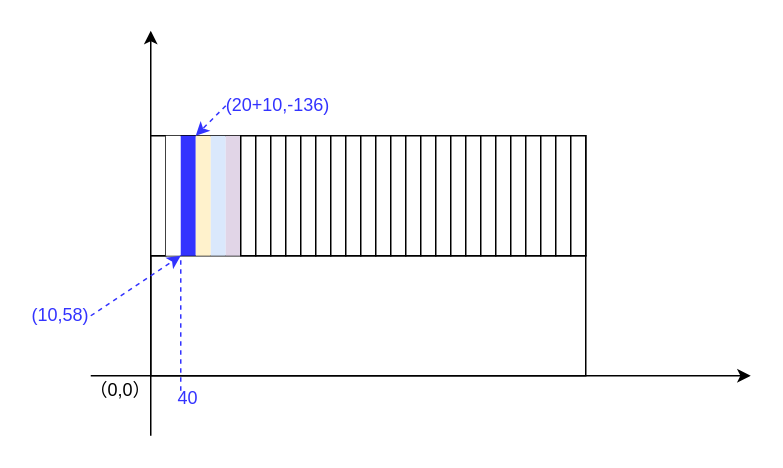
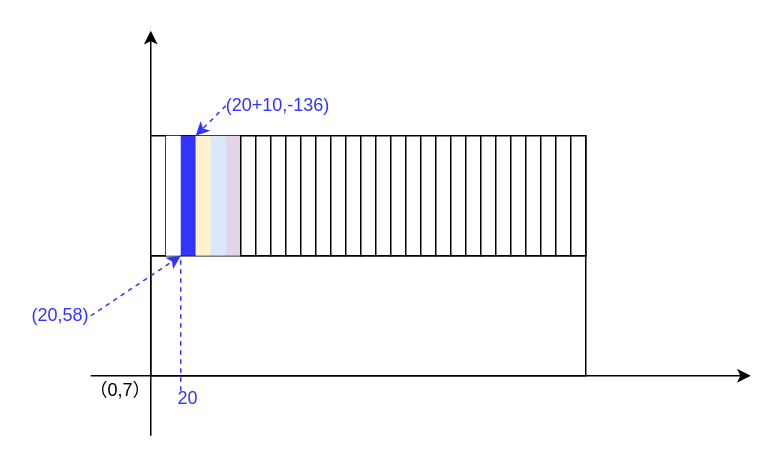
  <mxCell id="0" />
  <mxCell id="1" parent="0" />
  <mxCell id="2" value="" style="rounded=0;whiteSpace=wrap;html=1;" parent="1" vertex="1"><mxGeometry x="100" y="90" width="290" height="80" as="geometry" /></mxCell>
  <mxCell id="3" value="" style="rounded=0;whiteSpace=wrap;html=1;" parent="1" vertex="1"><mxGeometry x="100" y="170" width="290" height="80" as="geometry" /></mxCell>
  <mxCell id="4" value="" style="endArrow=classic;html=1;" parent="1" edge="1"><mxGeometry width="50" height="50" relative="1" as="geometry"><mxPoint x="100" y="290" as="sourcePoint" /><mxPoint x="100" y="20" as="targetPoint" /></mxGeometry></mxCell>
  <mxCell id="5" value="" style="endArrow=classic;html=1;" parent="1" edge="1"><mxGeometry width="50" height="50" relative="1" as="geometry"><mxPoint x="60" y="250" as="sourcePoint" /><mxPoint x="500" y="250" as="targetPoint" /></mxGeometry></mxCell>
- <mxCell id="6" value="（0,0）" style="text;html=1;strokeColor=none;fillColor=none;align=center;verticalAlign=middle;whiteSpace=wrap;rounded=0;" parent="1" vertex="1"><mxGeometry x="60" y="250" width="40" height="20" as="geometry" /></mxCell>
+ <mxCell id="6" value="（0,7）" style="text;html=1;strokeColor=none;fillColor=none;align=center;verticalAlign=middle;whiteSpace=wrap;rounded=0;" parent="1" vertex="1"><mxGeometry x="60" y="250" width="40" height="20" as="geometry" /></mxCell>
  <mxCell id="7" value="" style="rounded=0;whiteSpace=wrap;html=1;" parent="1" vertex="1"><mxGeometry x="100" y="90" width="10" height="80" as="geometry" /></mxCell>
  <mxCell id="8" value="" style="rounded=0;whiteSpace=wrap;html=1;strokeColor=none;" parent="1" vertex="1"><mxGeometry x="110" y="90" width="10" height="80" as="geometry" /></mxCell>
  <mxCell id="9" value="" style="rounded=0;whiteSpace=wrap;html=1;strokeColor=none;fillColor=#3333FF;" parent="1" vertex="1"><mxGeometry x="120" y="90" width="10" height="80" as="geometry" /></mxCell>
  <mxCell id="10" value="" style="rounded=0;whiteSpace=wrap;html=1;strokeColor=none;fillColor=#fff2cc;" parent="1" vertex="1"><mxGeometry x="130" y="90" width="10" height="80" as="geometry" /></mxCell>
  <mxCell id="11" value="" style="rounded=0;whiteSpace=wrap;html=1;fillColor=#dae8fc;strokeColor=none;" parent="1" vertex="1"><mxGeometry x="140" y="90" width="10" height="80" as="geometry" /></mxCell>
  <mxCell id="12" value="" style="rounded=0;whiteSpace=wrap;html=1;strokeColor=none;fillColor=#e1d5e7;" parent="1" vertex="1"><mxGeometry x="150" y="90" width="10" height="80" as="geometry" /></mxCell>
  <mxCell id="13" value="" style="rounded=0;whiteSpace=wrap;html=1;" parent="1" vertex="1"><mxGeometry x="160" y="90" width="10" height="80" as="geometry" /></mxCell>
  <mxCell id="14" value="" style="rounded=0;whiteSpace=wrap;html=1;" parent="1" vertex="1"><mxGeometry x="170" y="90" width="10" height="80" as="geometry" /></mxCell>
  <mxCell id="15" value="" style="rounded=0;whiteSpace=wrap;html=1;" parent="1" vertex="1"><mxGeometry x="180" y="90" width="10" height="80" as="geometry" /></mxCell>
  <mxCell id="16" value="" style="rounded=0;whiteSpace=wrap;html=1;" parent="1" vertex="1"><mxGeometry x="190" y="90" width="10" height="80" as="geometry" /></mxCell>
  <mxCell id="17" value="" style="rounded=0;whiteSpace=wrap;html=1;" parent="1" vertex="1"><mxGeometry x="200" y="90" width="10" height="80" as="geometry" /></mxCell>
  <mxCell id="18" value="" style="rounded=0;whiteSpace=wrap;html=1;" parent="1" vertex="1"><mxGeometry x="210" y="90" width="10" height="80" as="geometry" /></mxCell>
  <mxCell id="19" value="" style="rounded=0;whiteSpace=wrap;html=1;" parent="1" vertex="1"><mxGeometry x="220" y="90" width="10" height="80" as="geometry" /></mxCell>
  <mxCell id="20" value="" style="rounded=0;whiteSpace=wrap;html=1;" parent="1" vertex="1"><mxGeometry x="230" y="90" width="10" height="80" as="geometry" /></mxCell>
  <mxCell id="21" value="" style="rounded=0;whiteSpace=wrap;html=1;" parent="1" vertex="1"><mxGeometry x="240" y="90" width="10" height="80" as="geometry" /></mxCell>
  <mxCell id="22" value="" style="rounded=0;whiteSpace=wrap;html=1;" parent="1" vertex="1"><mxGeometry x="250" y="90" width="10" height="80" as="geometry" /></mxCell>
  <mxCell id="23" value="" style="rounded=0;whiteSpace=wrap;html=1;" parent="1" vertex="1"><mxGeometry x="260" y="90" width="10" height="80" as="geometry" /></mxCell>
  <mxCell id="24" value="" style="rounded=0;whiteSpace=wrap;html=1;" parent="1" vertex="1"><mxGeometry x="270" y="90" width="10" height="80" as="geometry" /></mxCell>
  <mxCell id="25" value="" style="rounded=0;whiteSpace=wrap;html=1;" parent="1" vertex="1"><mxGeometry x="280" y="90" width="10" height="80" as="geometry" /></mxCell>
  <mxCell id="26" value="" style="rounded=0;whiteSpace=wrap;html=1;" parent="1" vertex="1"><mxGeometry x="290" y="90" width="10" height="80" as="geometry" /></mxCell>
  <mxCell id="27" value="" style="rounded=0;whiteSpace=wrap;html=1;" parent="1" vertex="1"><mxGeometry x="300" y="90" width="10" height="80" as="geometry" /></mxCell>
  <mxCell id="28" value="" style="rounded=0;whiteSpace=wrap;html=1;" parent="1" vertex="1"><mxGeometry x="310" y="90" width="10" height="80" as="geometry" /></mxCell>
  <mxCell id="29" value="" style="rounded=0;whiteSpace=wrap;html=1;" parent="1" vertex="1"><mxGeometry x="320" y="90" width="10" height="80" as="geometry" /></mxCell>
  <mxCell id="30" value="" style="rounded=0;whiteSpace=wrap;html=1;" parent="1" vertex="1"><mxGeometry x="330" y="90" width="10" height="80" as="geometry" /></mxCell>
  <mxCell id="31" value="" style="rounded=0;whiteSpace=wrap;html=1;" parent="1" vertex="1"><mxGeometry x="340" y="90" width="10" height="80" as="geometry" /></mxCell>
  <mxCell id="32" value="" style="rounded=0;whiteSpace=wrap;html=1;" parent="1" vertex="1"><mxGeometry x="350" y="90" width="10" height="80" as="geometry" /></mxCell>
  <mxCell id="33" value="" style="rounded=0;whiteSpace=wrap;html=1;" parent="1" vertex="1"><mxGeometry x="360" y="90" width="10" height="80" as="geometry" /></mxCell>
  <mxCell id="34" value="" style="rounded=0;whiteSpace=wrap;html=1;" parent="1" vertex="1"><mxGeometry x="370" y="90" width="10" height="80" as="geometry" /></mxCell>
  <mxCell id="35" value="" style="rounded=0;whiteSpace=wrap;html=1;" parent="1" vertex="1"><mxGeometry x="380" y="90" width="10" height="80" as="geometry" /></mxCell>
  <mxCell id="36" value="" style="endArrow=none;dashed=1;html=1;entryX=0.069;entryY=-0.004;entryDx=0;entryDy=0;entryPerimeter=0;strokeColor=#3333FF;" parent="1" target="3" edge="1"><mxGeometry width="50" height="50" relative="1" as="geometry"><mxPoint x="120" y="260" as="sourcePoint" /><mxPoint x="270" y="150" as="targetPoint" /></mxGeometry></mxCell>
- <mxCell id="37" value="40" style="text;html=1;strokeColor=none;fillColor=none;align=center;verticalAlign=middle;whiteSpace=wrap;rounded=0;fontColor=#3333FF;" parent="1" vertex="1"><mxGeometry x="110" y="260" width="30" height="10" as="geometry" /></mxCell>
+ <mxCell id="37" value="20" style="text;html=1;strokeColor=none;fillColor=none;align=center;verticalAlign=middle;whiteSpace=wrap;rounded=0;fontColor=#3333FF;" parent="1" vertex="1"><mxGeometry x="110" y="260" width="30" height="10" as="geometry" /></mxCell>
  <mxCell id="38" value="" style="endArrow=classic;html=1;strokeColor=#3333FF;fontColor=#3333FF;dashed=1;" parent="1" edge="1"><mxGeometry width="50" height="50" relative="1" as="geometry"><mxPoint x="60" y="210" as="sourcePoint" /><mxPoint x="120" y="170" as="targetPoint" /></mxGeometry></mxCell>
- <mxCell id="39" value="(10,58)" style="text;html=1;strokeColor=none;fillColor=none;align=center;verticalAlign=middle;whiteSpace=wrap;rounded=0;fontColor=#3333FF;" parent="1" vertex="1"><mxGeometry x="20" y="200" width="40" height="20" as="geometry" /></mxCell>
+ <mxCell id="39" value="(20,58)" style="text;html=1;strokeColor=none;fillColor=none;align=center;verticalAlign=middle;whiteSpace=wrap;rounded=0;fontColor=#3333FF;" parent="1" vertex="1"><mxGeometry x="20" y="200" width="40" height="20" as="geometry" /></mxCell>
  <mxCell id="40" value="" style="endArrow=classic;html=1;strokeColor=#3333FF;fontColor=#3333FF;entryX=1;entryY=0;entryDx=0;entryDy=0;dashed=1;rounded=0;" parent="1" target="9" edge="1"><mxGeometry width="50" height="50" relative="1" as="geometry"><mxPoint x="150" y="70" as="sourcePoint" /><mxPoint x="120" y="195" as="targetPoint" /></mxGeometry></mxCell>
  <mxCell id="41" value="(20+10,-136)" style="text;html=1;strokeColor=none;fillColor=none;align=center;verticalAlign=middle;whiteSpace=wrap;rounded=0;fontColor=#3333FF;" parent="1" vertex="1"><mxGeometry x="165" y="60" width="40" height="20" as="geometry" /></mxCell>
